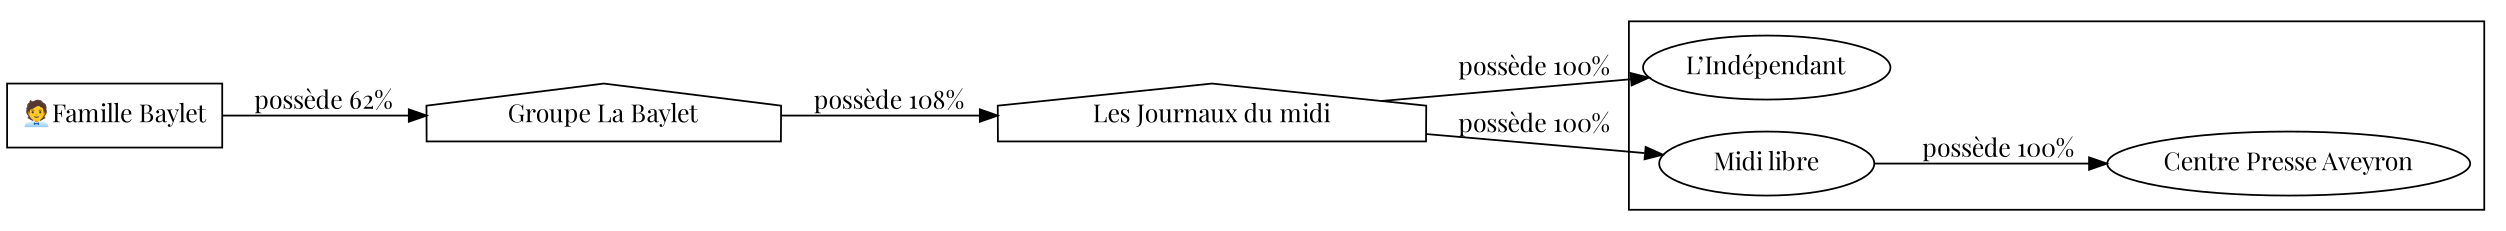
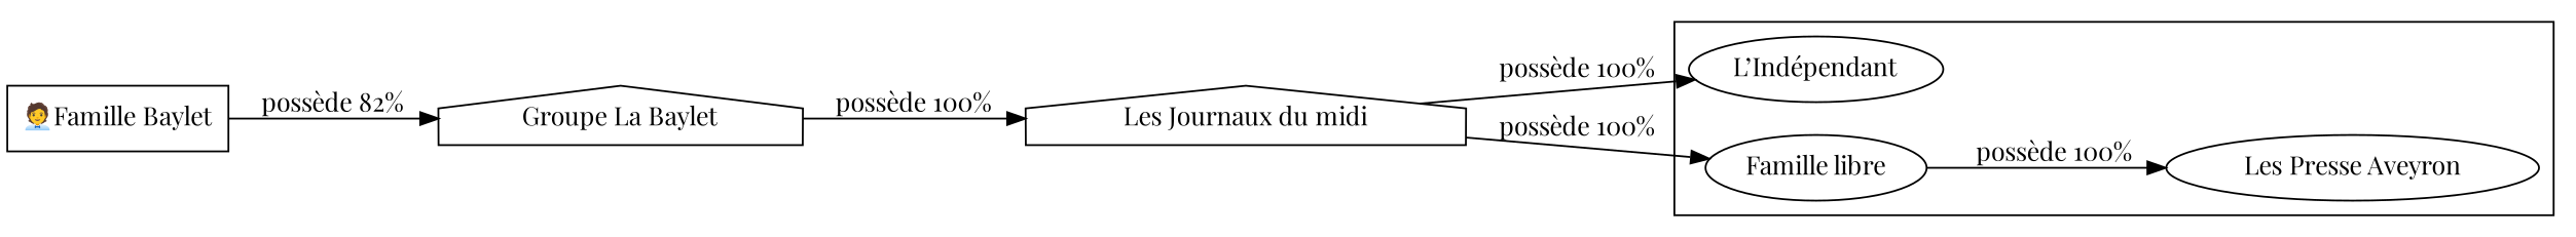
  digraph {
    fontname="Playfair Display"
    rankdir=LR
    node [fontname="Playfair Display"]
    edge [fontname="Playfair Display"]
-   n1 [label="Centre Presse Aveyron"]
+   n1 [label="Les Presse Aveyron"]
    n2 [label="L’Indépendant"]
-   n3 [label="Midi libre"]
+   n3 [label="Famille libre"]
    n4 [label="🧑‍💼Famille Baylet" shape=box]
    n5 [label="Groupe La Baylet" shape=house]
    n6 [label="Les Journaux du midi" shape=house]
    subgraph cluster_1 {
      n1
      n2
      n3
    }
    subgraph sub_2 {
      n4
    }
    n3 -> n1 [label="possède 100%"]
-   n4 -> n5 [label="possède 62%"]
-   n5 -> n6 [label="possède 108%"]
+   n4 -> n5 [label="possède 82%"]
+   n5 -> n6 [label="possède 100%"]
    n6 -> n2 [label="possède 100%"]
    n6 -> n3 [label="possède 100%"]
  }
